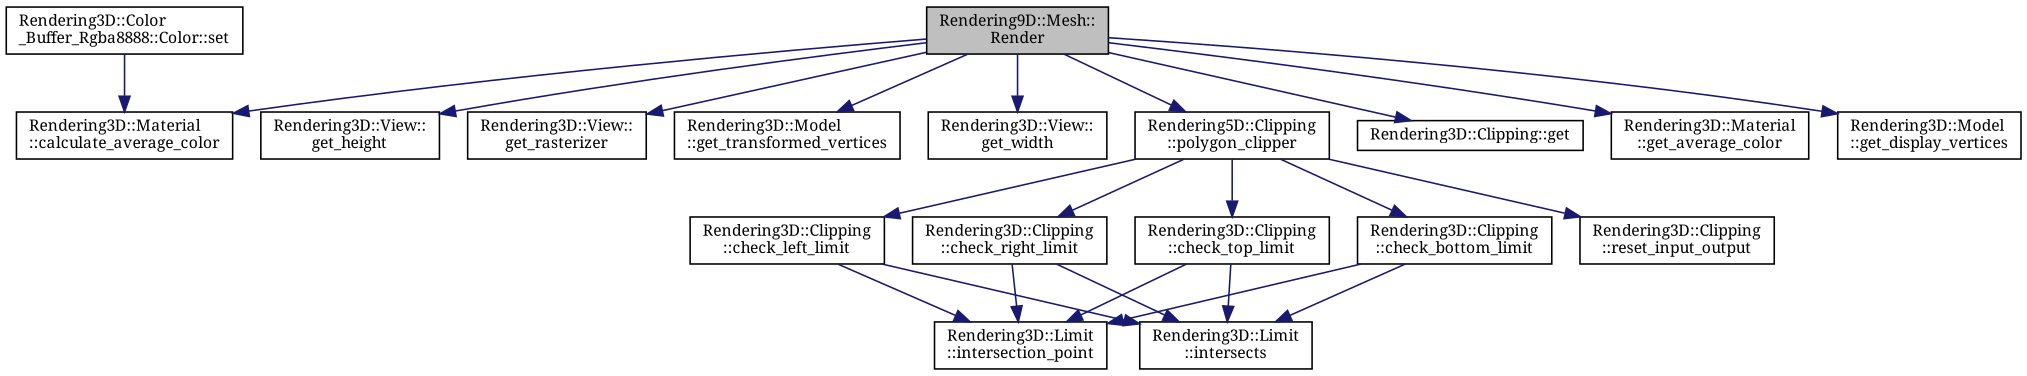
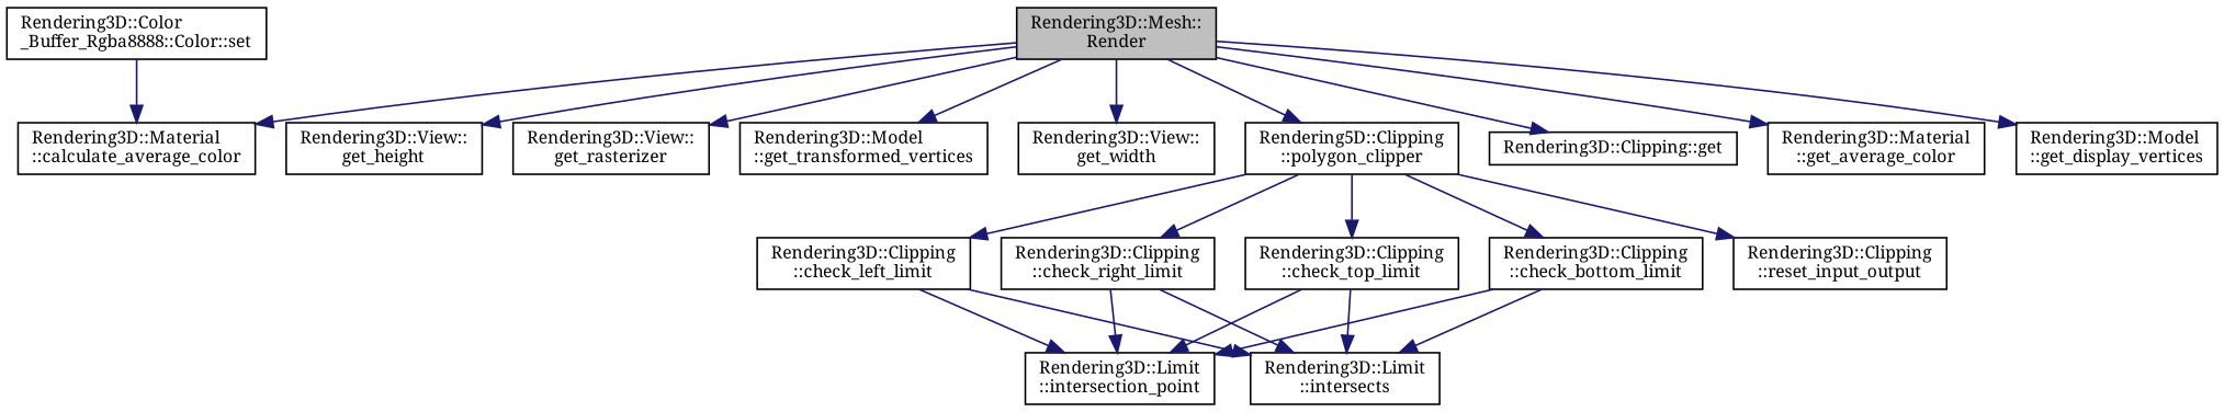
  digraph {
    fontname="Noto Serif"
    rankdir=TB
    node [color=black fillcolor=white fontname="Noto Serif" fontsize=10 shape=record style=filled]
    edge [color=midnightblue fontname="Noto Serif" fontsize=10 labelfontname=Helvetica labelfontsize=10 style=solid]
-   n1 [fillcolor=grey75 fontcolor=black height=0.2 label="Rendering9D::Mesh::\lRender" width=0.4]
+   n1 [fillcolor=grey75 fontcolor=black height=0.2 label="Rendering3D::Mesh::\lRender" width=0.4]
    n2 [height=0.2 label="Rendering3D::Material\l::calculate_average_color" width=0.4]
    n3 [height=0.2 label="Rendering3D::Clipping::get" width=0.4]
    n4 [height=0.2 label="Rendering3D::Material\l::get_average_color" width=0.4]
    n5 [height=0.2 label="Rendering3D::Model\l::get_display_vertices" width=0.4]
    n6 [height=0.2 label="Rendering3D::View::\lget_height" width=0.4]
    n7 [height=0.2 label="Rendering3D::View::\lget_rasterizer" width=0.4]
    n8 [height=0.2 label="Rendering3D::Model\l::get_transformed_vertices" width=0.4]
    n9 [height=0.2 label="Rendering3D::View::\lget_width" width=0.4]
    n10 [height=0.2 label="Rendering5D::Clipping\l::polygon_clipper" width=0.4]
    n11 [height=0.2 label="Rendering3D::Clipping\l::check_bottom_limit" width=0.4]
    n12 [height=0.2 label="Rendering3D::Clipping\l::check_left_limit" width=0.4]
    n13 [height=0.2 label="Rendering3D::Clipping\l::check_right_limit" width=0.4]
    n14 [height=0.2 label="Rendering3D::Clipping\l::check_top_limit" width=0.4]
    n15 [height=0.2 label="Rendering3D::Clipping\l::reset_input_output" width=0.4]
    n16 [height=0.2 label="Rendering3D::Color\l_Buffer_Rgba8888::Color::set" width=0.4]
    n17 [height=0.2 label="Rendering3D::Limit\l::intersection_point" width=0.4]
    n18 [height=0.2 label="Rendering3D::Limit\l::intersects" width=0.4]
    n1 -> n2
    n1 -> n3
    n1 -> n4
    n1 -> n5
    n1 -> n6
    n1 -> n7
    n1 -> n8
    n1 -> n9
    n1 -> n10
    n10 -> n11
    n10 -> n12
    n10 -> n13
    n10 -> n14
    n10 -> n15
    n11 -> n17
    n11 -> n18
    n12 -> n17
    n12 -> n18
    n13 -> n17
    n13 -> n18
    n14 -> n17
    n14 -> n18
    n16 -> n2
  }
